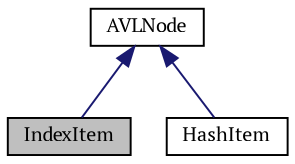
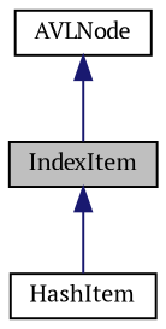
  digraph {
    fontname="PT Serif"
    node [color=black fillcolor=white fontname="PT Serif" fontsize=10 shape=record style=filled]
    edge [color=midnightblue dir=back fontname="PT Serif" fontsize=10 labelfontname=Helvetica labelfontsize=10 style=solid]
    n1 [fillcolor=grey75 fontcolor=black height=0.2 label=IndexItem width=0.4]
    n2 [height=0.2 label=HashItem width=0.4]
    n3 [height=0.2 label=AVLNode width=0.4]
-   n3 -> n2
+   n1 -> n2
    n3 -> n1
  }
